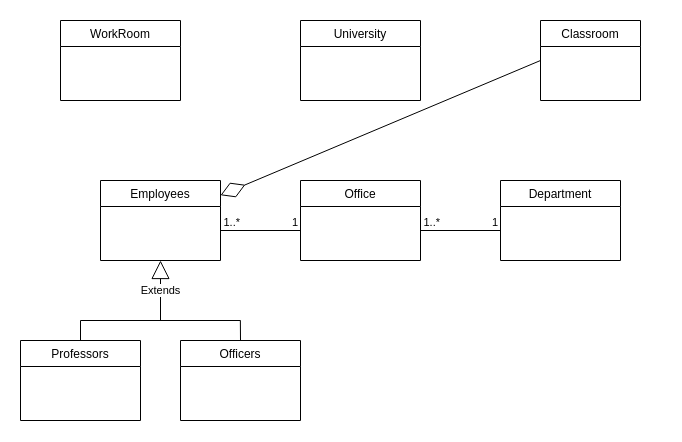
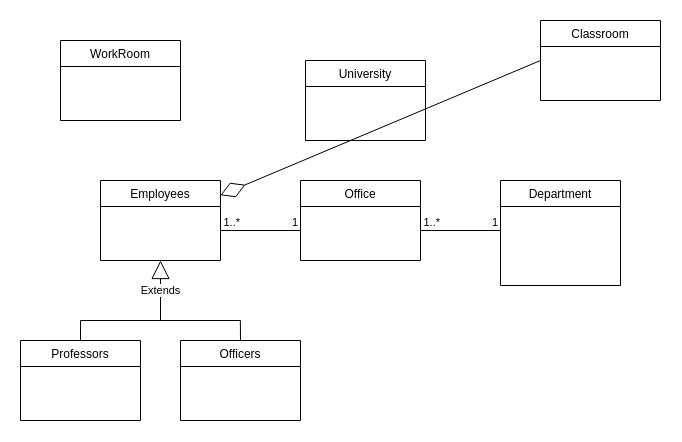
  <mxCell id="0" />
  <mxCell id="1" parent="0" />
- <mxCell id="2" value="University" style="swimlane;fontStyle=0;childLayout=stackLayout;horizontal=1;startSize=26;fillColor=none;horizontalStack=0;resizeParent=1;resizeParentMax=0;resizeLast=0;collapsible=1;marginBottom=0;strokeColor=default;" parent="1" vertex="1"><mxGeometry x="300" y="20" width="120" height="80" as="geometry" /></mxCell>
- <mxCell id="3" value="Classroom" style="swimlane;fontStyle=0;childLayout=stackLayout;horizontal=1;startSize=26;fillColor=none;horizontalStack=0;resizeParent=1;resizeParentMax=0;resizeLast=0;collapsible=1;marginBottom=0;strokeColor=default;" parent="1" vertex="1"><mxGeometry x="540" y="20" width="100" height="80" as="geometry" /></mxCell>
- <mxCell id="4" value="WorkRoom" style="swimlane;fontStyle=0;childLayout=stackLayout;horizontal=1;startSize=26;fillColor=none;horizontalStack=0;resizeParent=1;resizeParentMax=0;resizeLast=0;collapsible=1;marginBottom=0;strokeColor=default;" parent="1" vertex="1"><mxGeometry x="60" y="20" width="120" height="80" as="geometry" /></mxCell>
- <mxCell id="5" value="Department" style="swimlane;fontStyle=0;childLayout=stackLayout;horizontal=1;startSize=26;fillColor=none;horizontalStack=0;resizeParent=1;resizeParentMax=0;resizeLast=0;collapsible=1;marginBottom=0;strokeColor=default;" parent="1" vertex="1"><mxGeometry x="500" y="180" width="120" height="80" as="geometry" /></mxCell>
+ <mxCell id="2" value="University" style="swimlane;fontStyle=0;childLayout=stackLayout;horizontal=1;startSize=26;fillColor=none;horizontalStack=0;resizeParent=1;resizeParentMax=0;resizeLast=0;collapsible=1;marginBottom=0;strokeColor=default;" parent="1" vertex="1"><mxGeometry x="305" y="60" width="120" height="80" as="geometry" /></mxCell>
+ <mxCell id="3" value="Classroom" style="swimlane;fontStyle=0;childLayout=stackLayout;horizontal=1;startSize=26;fillColor=none;horizontalStack=0;resizeParent=1;resizeParentMax=0;resizeLast=0;collapsible=1;marginBottom=0;strokeColor=default;" parent="1" vertex="1"><mxGeometry x="540" y="20" width="120" height="80" as="geometry" /></mxCell>
+ <mxCell id="4" value="WorkRoom" style="swimlane;fontStyle=0;childLayout=stackLayout;horizontal=1;startSize=26;fillColor=none;horizontalStack=0;resizeParent=1;resizeParentMax=0;resizeLast=0;collapsible=1;marginBottom=0;strokeColor=default;" parent="1" vertex="1"><mxGeometry x="60" y="40" width="120" height="80" as="geometry" /></mxCell>
+ <mxCell id="5" value="Department" style="swimlane;fontStyle=0;childLayout=stackLayout;horizontal=1;startSize=26;fillColor=none;horizontalStack=0;resizeParent=1;resizeParentMax=0;resizeLast=0;collapsible=1;marginBottom=0;strokeColor=default;" parent="1" vertex="1"><mxGeometry x="500" y="180" width="120" height="105" as="geometry" /></mxCell>
  <mxCell id="6" value="" style="endArrow=diamondThin;endFill=0;endSize=24;html=1;rounded=0;exitX=0;exitY=0.5;exitDx=0;exitDy=0;" parent="1" source="3" target="11" edge="1"><mxGeometry width="160" relative="1" as="geometry"><mxPoint x="420" y="60" as="sourcePoint" /><mxPoint x="480" y="80" as="targetPoint" /></mxGeometry></mxCell>
  <mxCell id="7" value="Office" style="swimlane;fontStyle=0;childLayout=stackLayout;horizontal=1;startSize=26;fillColor=none;horizontalStack=0;resizeParent=1;resizeParentMax=0;resizeLast=0;collapsible=1;marginBottom=0;strokeColor=default;" parent="1" vertex="1"><mxGeometry x="300" y="180" width="120" height="80" as="geometry" /></mxCell>
  <mxCell id="8" value="" style="endArrow=none;html=1;rounded=0;" parent="7" edge="1"><mxGeometry relative="1" as="geometry"><mxPoint x="200" y="50" as="sourcePoint" /><mxPoint x="120" y="50" as="targetPoint" /></mxGeometry></mxCell>
  <mxCell id="9" value="1" style="edgeLabel;resizable=0;html=1;align=left;verticalAlign=bottom;strokeColor=default;" parent="8" connectable="0" vertex="1"><mxGeometry x="-1" relative="1" as="geometry"><mxPoint x="-10" as="offset" /></mxGeometry></mxCell>
  <mxCell id="10" value="1..*" style="edgeLabel;resizable=0;html=1;align=right;verticalAlign=bottom;strokeColor=default;" parent="8" connectable="0" vertex="1"><mxGeometry x="1" relative="1" as="geometry"><mxPoint x="20" as="offset" /></mxGeometry></mxCell>
  <mxCell id="11" value="Employees" style="swimlane;fontStyle=0;childLayout=stackLayout;horizontal=1;startSize=26;fillColor=none;horizontalStack=0;resizeParent=1;resizeParentMax=0;resizeLast=0;collapsible=1;marginBottom=0;strokeColor=default;" parent="1" vertex="1"><mxGeometry x="100" y="180" width="120" height="80" as="geometry" /></mxCell>
  <mxCell id="12" value="" style="endArrow=none;html=1;rounded=0;" parent="1" edge="1"><mxGeometry relative="1" as="geometry"><mxPoint x="300" y="230" as="sourcePoint" /><mxPoint x="220" y="230" as="targetPoint" /></mxGeometry></mxCell>
  <mxCell id="13" value="1" style="edgeLabel;resizable=0;html=1;align=left;verticalAlign=bottom;strokeColor=default;" parent="12" connectable="0" vertex="1"><mxGeometry x="-1" relative="1" as="geometry"><mxPoint x="-10" as="offset" /></mxGeometry></mxCell>
  <mxCell id="14" value="1..*" style="edgeLabel;resizable=0;html=1;align=right;verticalAlign=bottom;strokeColor=default;" parent="12" connectable="0" vertex="1"><mxGeometry x="1" relative="1" as="geometry"><mxPoint x="20" as="offset" /></mxGeometry></mxCell>
  <mxCell id="15" value="Extends" style="endArrow=block;endSize=16;endFill=0;html=1;rounded=0;entryX=0.5;entryY=1;entryDx=0;entryDy=0;strokeWidth=1;jumpStyle=none;" parent="1" target="11" edge="1"><mxGeometry width="160" relative="1" as="geometry"><mxPoint x="160" y="320" as="sourcePoint" /><mxPoint x="450" y="260" as="targetPoint" /></mxGeometry></mxCell>
  <mxCell id="16" style="rounded=0;jumpStyle=none;orthogonalLoop=1;jettySize=auto;html=1;exitX=0.5;exitY=0;exitDx=0;exitDy=0;strokeWidth=1;startArrow=none;startFill=0;endArrow=none;endFill=0;" parent="1" source="17" edge="1"><mxGeometry relative="1" as="geometry"><mxPoint x="80" y="320" as="targetPoint" /></mxGeometry></mxCell>
  <mxCell id="17" value="Professors" style="swimlane;fontStyle=0;childLayout=stackLayout;horizontal=1;startSize=26;fillColor=none;horizontalStack=0;resizeParent=1;resizeParentMax=0;resizeLast=0;collapsible=1;marginBottom=0;strokeColor=default;" parent="1" vertex="1"><mxGeometry x="20" y="340" width="120" height="80" as="geometry" /></mxCell>
  <mxCell id="18" style="edgeStyle=none;rounded=0;jumpStyle=none;orthogonalLoop=1;jettySize=auto;html=1;exitX=0.5;exitY=0;exitDx=0;exitDy=0;startArrow=none;startFill=0;endArrow=none;endFill=0;strokeWidth=1;" parent="1" source="19" edge="1"><mxGeometry relative="1" as="geometry"><mxPoint x="239.862" y="320" as="targetPoint" /></mxGeometry></mxCell>
  <mxCell id="19" value="Officers" style="swimlane;fontStyle=0;childLayout=stackLayout;horizontal=1;startSize=26;fillColor=none;horizontalStack=0;resizeParent=1;resizeParentMax=0;resizeLast=0;collapsible=1;marginBottom=0;strokeColor=default;" parent="1" vertex="1"><mxGeometry x="180" y="340" width="120" height="80" as="geometry" /></mxCell>
  <mxCell id="20" value="" style="endArrow=none;html=1;rounded=0;strokeWidth=1;jumpStyle=none;" parent="1" edge="1"><mxGeometry width="50" height="50" relative="1" as="geometry"><mxPoint x="80" y="320" as="sourcePoint" /><mxPoint x="240" y="320" as="targetPoint" /></mxGeometry></mxCell>
